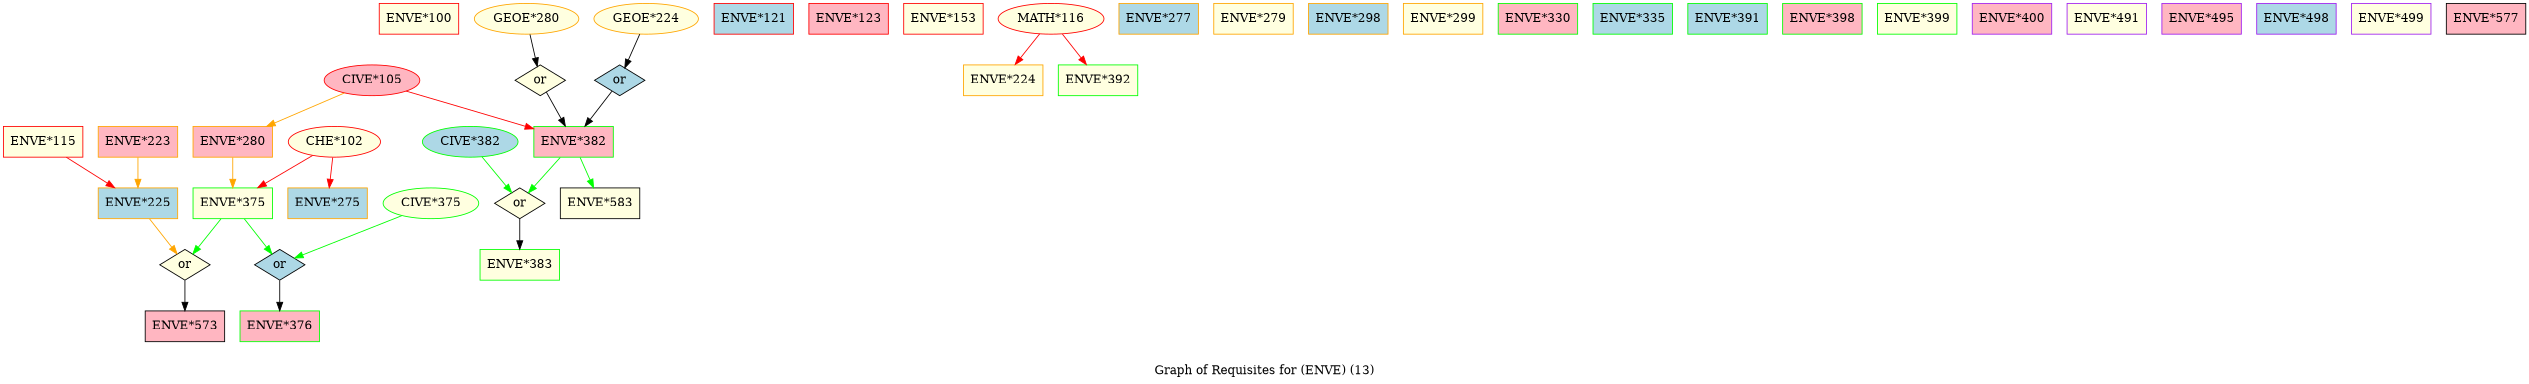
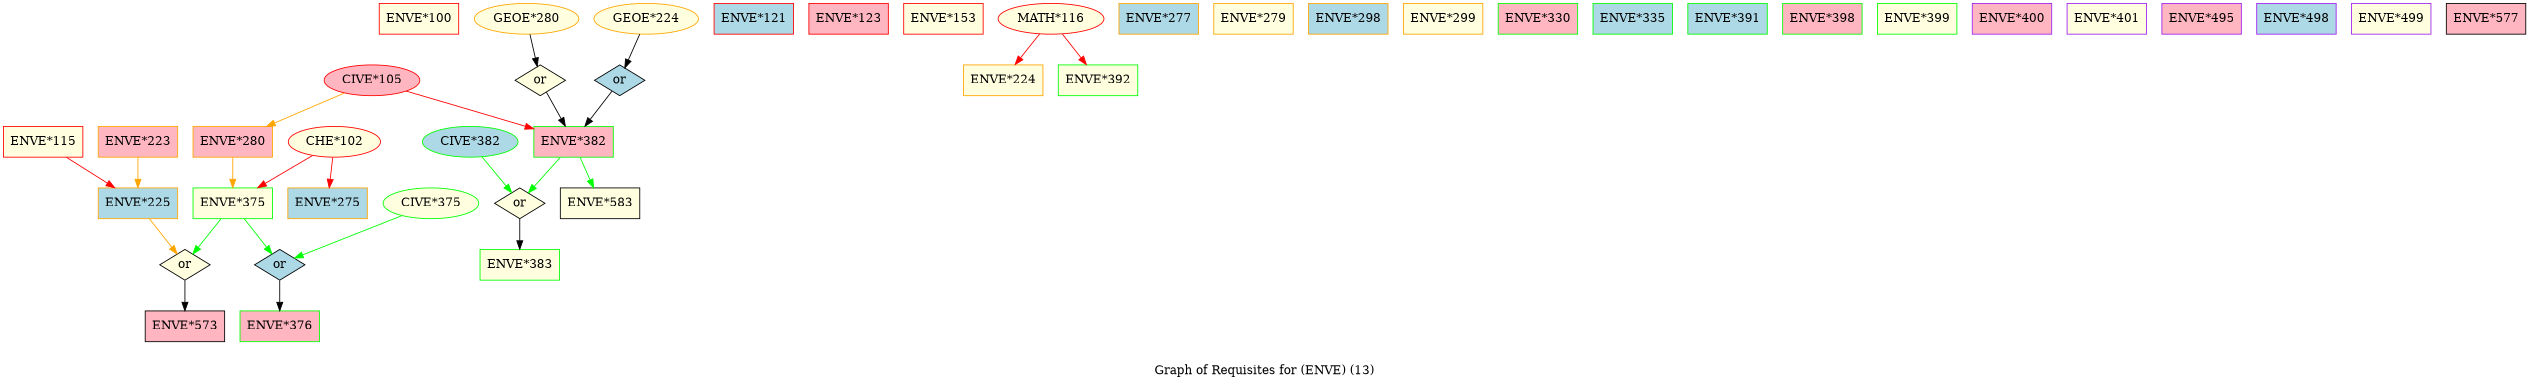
  strict digraph {
    label="Graph of Requisites for (ENVE) (13)"
    node [color=green fillcolor=lightyellow shape=box style=filled]
    "ENVE*100" [color=red height=0.5 width=1.2917]
    "ENVE*115" [color=red height=0.5 width=1.2917]
    "ENVE*225" [color=orange fillcolor=lightblue height=0.5 width=1.2917]
    n4 [height=0.5 label=or shape=diamond width=0.81703 color=""]
    "ENVE*573" [fillcolor=lightpink height=0.5 width=1.2917 color=""]
    "ENVE*121" [color=red fillcolor=lightblue height=0.5 width=1.2917]
    "ENVE*123" [color=red fillcolor=lightpink height=0.5 width=1.2917]
    "ENVE*153" [color=red height=0.5 width=1.2917]
    "ENVE*223" [color=orange fillcolor=lightpink height=0.5 width=1.2917]
    "ENVE*224" [color=orange height=0.5 width=1.2917]
    "MATH*116" [color=red height=0.5 width=1.7151 shape=""]
    "ENVE*392" [height=0.5 width=1.2917]
    "ENVE*275" [color=orange fillcolor=lightblue height=0.5 width=1.2917]
    "CHE*102" [color=red height=0.5 width=1.4985 shape=""]
    "ENVE*375" [height=0.5 width=1.2917]
    n16 [fillcolor=lightblue height=0.5 label=or shape=diamond width=0.81703 color=""]
    "ENVE*376" [fillcolor=lightpink height=0.5 width=1.2917]
    "ENVE*277" [color=orange fillcolor=lightblue height=0.5 width=1.2917]
    "ENVE*279" [color=orange height=0.5 width=1.2917]
    "ENVE*280" [color=orange fillcolor=lightpink height=0.5 width=1.2917]
    "CIVE*105" [color=red fillcolor=lightpink height=0.5 width=1.5526 shape=""]
    "ENVE*382" [fillcolor=lightpink height=0.5 width=1.2917]
    n23 [height=0.5 label=or shape=diamond width=0.81703 color=""]
    "ENVE*583" [height=0.5 width=1.2917 color=""]
    "ENVE*383" [height=0.5 width=1.2917]
    "ENVE*298" [color=orange fillcolor=lightblue height=0.5 width=1.2917]
    "ENVE*299" [color=orange height=0.5 width=1.2917]
    "ENVE*330" [fillcolor=lightpink height=0.5 width=1.2917]
    "ENVE*335" [fillcolor=lightblue height=0.5 width=1.2917]
    "CIVE*375" [height=0.5 width=1.5526 shape=""]
    n31 [fillcolor=lightblue height=0.5 label=or shape=diamond width=0.81703 color=""]
    n32 [height=0.5 label=or shape=diamond width=0.81703 color=""]
    "GEOE*224" [color=orange height=0.5 width=1.6971 shape=""]
    "GEOE*280" [color=orange height=0.5 width=1.6971 shape=""]
    "CIVE*382" [fillcolor=lightblue height=0.5 width=1.5526 shape=""]
    "ENVE*391" [fillcolor=lightblue height=0.5 width=1.2917]
    "ENVE*398" [fillcolor=lightpink height=0.5 width=1.2917]
    "ENVE*399" [height=0.5 width=1.2917]
    "ENVE*400" [color=purple fillcolor=lightpink height=0.5 width=1.2917]
-   "ENVE*401" [color=purple height=0.5 width=1.2917 label="ENVE*491"]
+   "ENVE*401" [color=purple height=0.5 width=1.2917]
    "ENVE*495" [color=purple fillcolor=lightpink height=0.5 width=1.2917]
    "ENVE*498" [color=purple fillcolor=lightblue height=0.5 width=1.2917]
    "ENVE*499" [color=purple height=0.5 width=1.2917]
    "ENVE*577" [fillcolor=lightpink height=0.5 width=1.2917 color=""]
    "ENVE*115" -> "ENVE*225" [color=red]
    "ENVE*225" -> n4 [color=orange]
    n4 -> "ENVE*573"
    "ENVE*223" -> "ENVE*225" [color=orange]
    "MATH*116" -> "ENVE*224" [color=red]
    "MATH*116" -> "ENVE*392" [color=red]
    "CHE*102" -> "ENVE*275" [color=red]
    "CHE*102" -> "ENVE*375" [color=red]
    "ENVE*375" -> n4 [color=green]
    "ENVE*375" -> n16 [color=green]
    n16 -> "ENVE*376"
    "ENVE*280" -> "ENVE*375" [color=orange]
    "CIVE*105" -> "ENVE*280" [color=orange]
    "CIVE*105" -> "ENVE*382" [color=red]
    "ENVE*382" -> n23 [color=green]
    "ENVE*382" -> "ENVE*583" [color=green]
    n23 -> "ENVE*383"
    "CIVE*375" -> n16 [color=green]
    n31 -> "ENVE*382"
    n32 -> "ENVE*382"
    "GEOE*224" -> n31
    "GEOE*280" -> n32
    "CIVE*382" -> n23 [color=green]
  }
